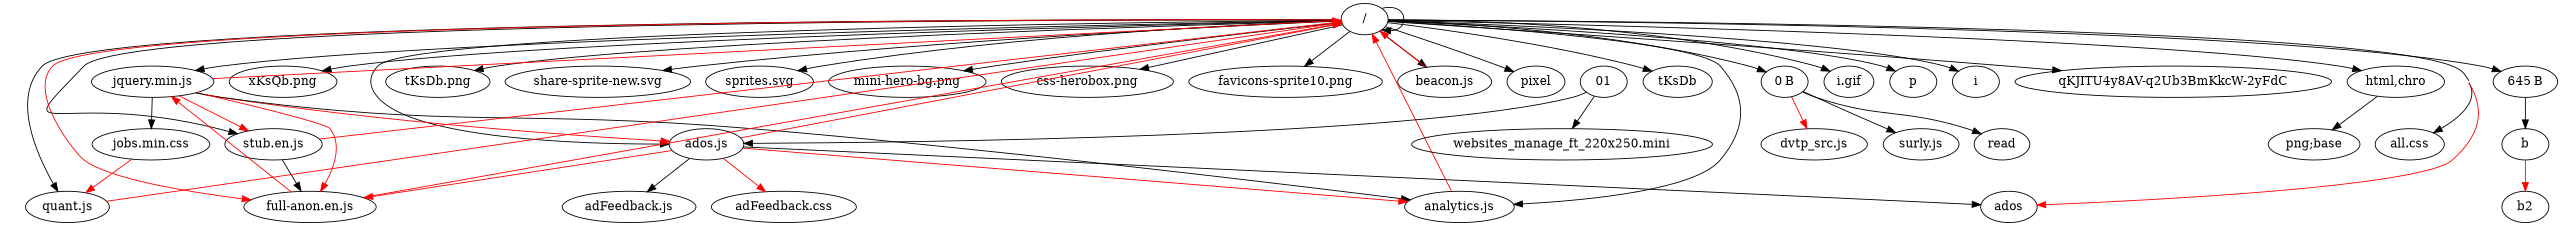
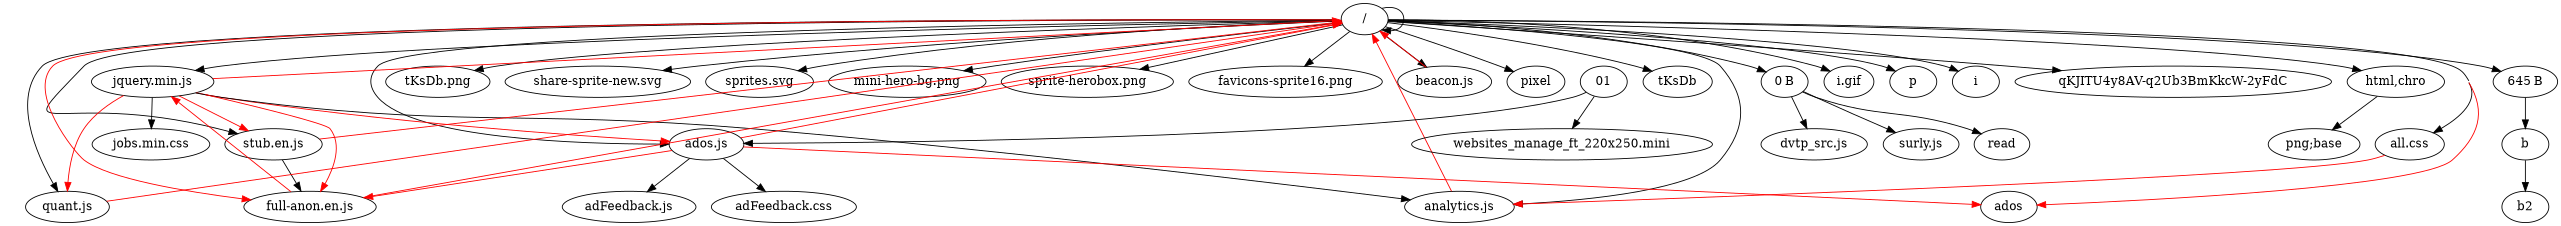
  strict digraph {
    concentrate=true
    "/"
    "jquery.min.js"
    "stub.en.js"
    "all.css"
-   "xKsQb.png"
    "tKsDb.png"
    "share-sprite-new.svg"
    "sprites.svg"
    "mini-hero-bg.png"
-   "sprite-herobox.png" [label="css-herobox.png"]
-   "favicons-sprite16.png" [label="favicons-sprite10.png"]
+   "sprite-herobox.png"
+   "favicons-sprite16.png"
    "ados.js"
    "analytics.js"
    "quant.js"
    "beacon.js"
    "full-anon.en.js"
    ados
    pixel
    "645 B"
    n20 [label=tKsDb]
    "0 B"
    "html,chro"
    "i.gif"
    p
    i
    "qKJITU4y8AV-q2Ub3BmKkcW-2yFdC"
    "jobs.min.css"
    "adFeedback.js"
    "adFeedback.css"
    b
    read
    "dvtp_src.js"
    "surly.js"
    "png;base"
    01
    n36 [label="websites_manage_ft_220x250.mini"]
    b2
    "/" -> "/"
    "/" -> "jquery.min.js"
    "/" -> "stub.en.js"
    "/" -> "all.css"
-   "/" -> "xKsQb.png"
    "/" -> "tKsDb.png"
    "/" -> "share-sprite-new.svg"
    "/" -> "sprites.svg"
    "/" -> "mini-hero-bg.png"
    "/" -> "sprite-herobox.png"
    "/" -> "favicons-sprite16.png"
    "/" -> "ados.js"
    "/" -> "analytics.js"
    "/" -> "quant.js"
    "/" -> "beacon.js"
    "/" -> "full-anon.en.js" [color=red]
    "/" -> ados [color=red]
    "/" -> pixel
    "/" -> "645 B"
    "/" -> n20
    "/" -> "0 B"
    "/" -> "html,chro"
    "/" -> "i.gif"
    "/" -> p
    "/" -> i
    "/" -> "qKJITU4y8AV-q2Ub3BmKkcW-2yFdC"
    "jquery.min.js" -> "/" [color=red]
    "jquery.min.js" -> "stub.en.js" [color=red]
    "jquery.min.js" -> "ados.js" [color=red]
    "jquery.min.js" -> "analytics.js" [color=black]
-   "jobs.min.css" -> "quant.js" [color=red]
+   "jquery.min.js" -> "quant.js" [color=red]
    "jquery.min.js" -> "full-anon.en.js" [color=red]
    "jquery.min.js" -> "jobs.min.css"
    "stub.en.js" -> "/" [color=red]
    "stub.en.js" -> "full-anon.en.js"
    "ados.js" -> "/" [color=red]
-   "ados.js" -> "analytics.js" [color=red]
+   "all.css" -> "analytics.js" [color=red]
    "ados.js" -> "full-anon.en.js" [color=red]
-   "ados.js" -> ados
+   "ados.js" -> ados [color=red]
    "ados.js" -> "adFeedback.js"
-   "ados.js" -> "adFeedback.css" [color=red]
+   "ados.js" -> "adFeedback.css"
    "analytics.js" -> "/" [color=red]
    "quant.js" -> "/" [color=red]
    "beacon.js" -> "/" [color=red]
    "full-anon.en.js" -> "/" [color=red]
    "full-anon.en.js" -> "jquery.min.js" [color=red]
    "645 B" -> b
    "0 B" -> read
-   "0 B" -> "dvtp_src.js" [color=red]
+   "0 B" -> "dvtp_src.js"
    "0 B" -> "surly.js"
    "html,chro" -> "png;base"
-   b -> b2 [color=red]
+   b -> b2
    01 -> "ados.js"
    01 -> n36
  }
